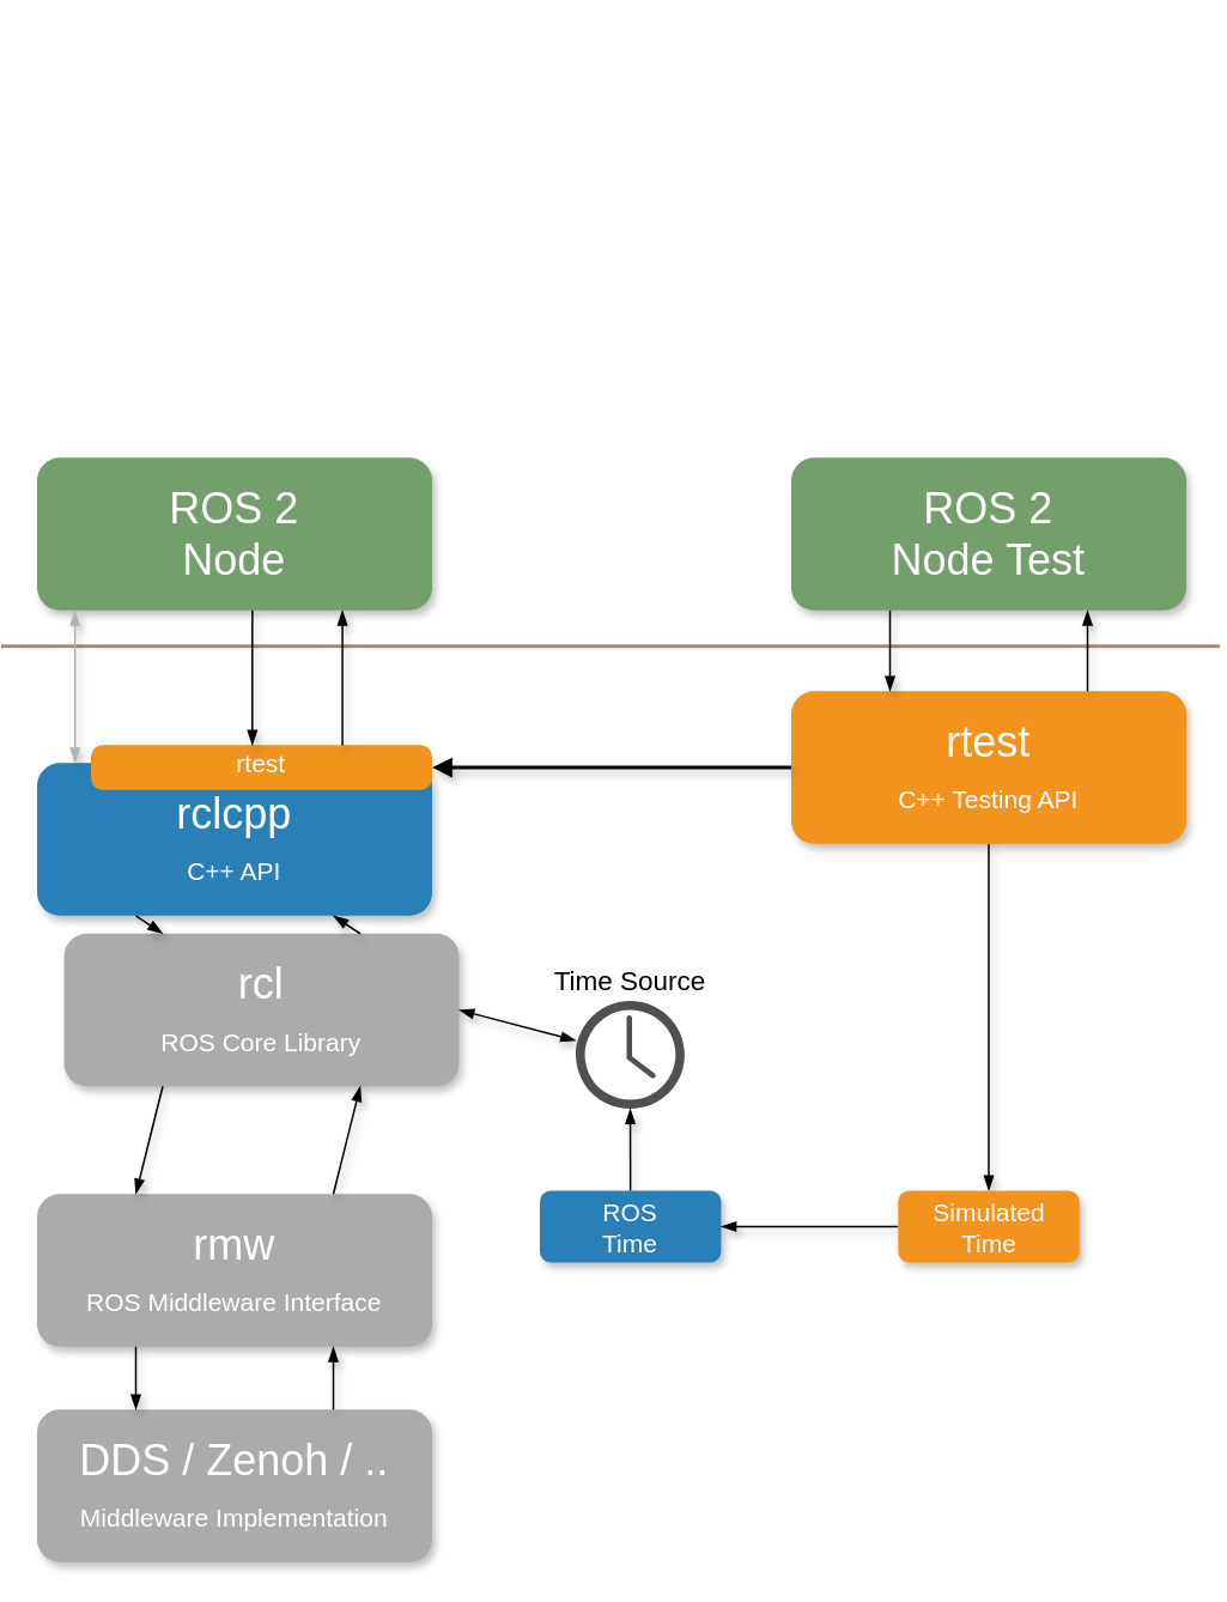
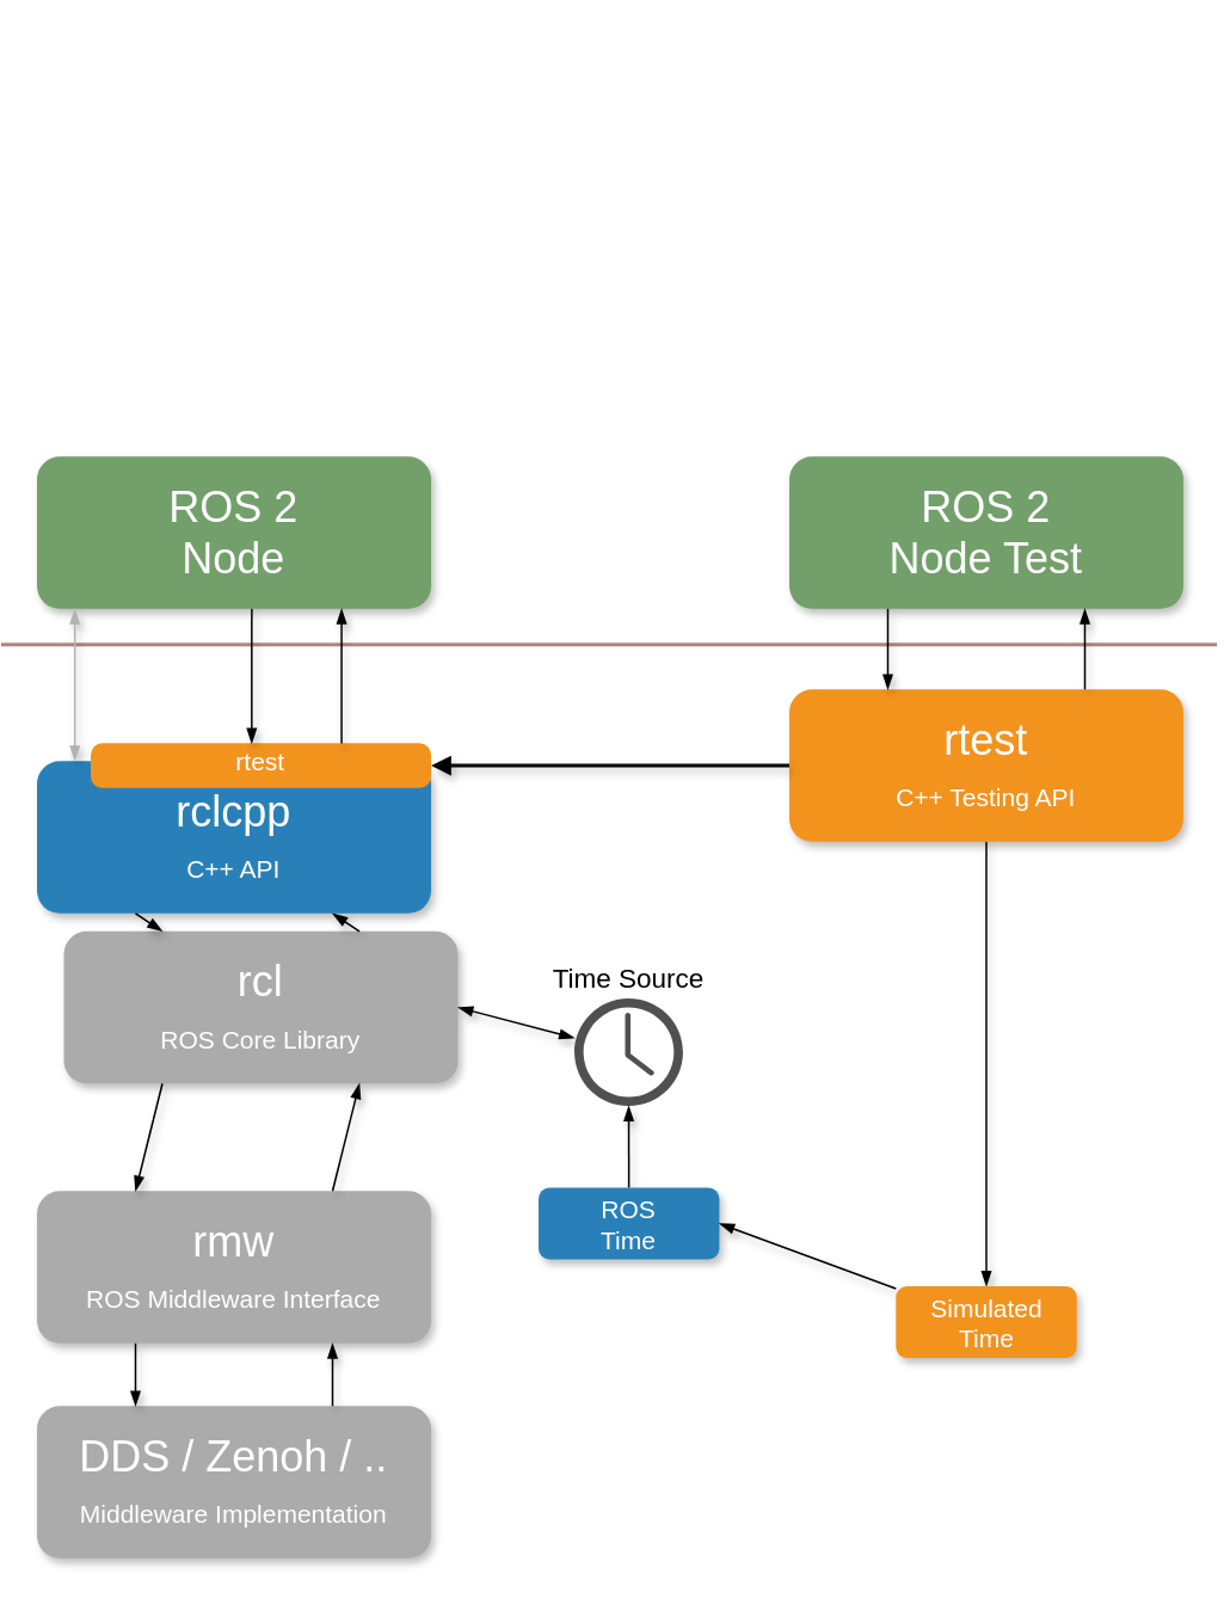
  <mxCell id="0" />
  <mxCell id="1" parent="0" />
  <mxCell id="2" value="" style="line;strokeWidth=2;direction=south;html=1;fillColor=none;fontSize=13;fontColor=#000000;align=center;strokeColor=light-dark(#ac8680, #ec8f82);rotation=90;" parent="1" vertex="1"><mxGeometry x="334.38" y="20" width="10" height="678.75" as="geometry" /></mxCell>
  <mxCell id="3" style="edgeStyle=none;shape=connector;curved=0;rounded=0;hachureGap=4;orthogonalLoop=1;jettySize=auto;html=1;entryX=0.5;entryY=0;entryDx=0;entryDy=0;shadow=1;strokeColor=default;align=center;verticalAlign=middle;fontFamily=Architects Daughter;fontSource=https%3A%2F%2Ffonts.googleapis.com%2Fcss%3Ffamily%3DArchitects%2BDaughter;fontSize=11;fontColor=default;labelBackgroundColor=default;startArrow=none;startFill=0;endArrow=blockThin;endFill=1;flowAnimation=0;targetPerimeterSpacing=0;" parent="1" source="4" target="29" edge="1"><mxGeometry relative="1" as="geometry" /></mxCell>
  <mxCell id="4" value="rtest&lt;br&gt;&lt;div&gt;&lt;font style=&quot;font-size: 14px;&quot;&gt;C++ Testing API&lt;/font&gt;&lt;/div&gt;" style="rounded=1;whiteSpace=wrap;html=1;strokeColor=none;strokeWidth=1;fillColor=#F2931E;fontSize=24;fontColor=#FFFFFF;align=center;gradientColor=none;gradientDirection=east;verticalAlign=middle;shadow=1;" parent="1" vertex="1"><mxGeometry x="440" y="384.37" width="220" height="85" as="geometry" /></mxCell>
  <mxCell id="5" value="rclcpp&lt;div&gt;&lt;font style=&quot;font-size: 14px;&quot;&gt;C++ API&lt;/font&gt;&lt;/div&gt;" style="rounded=1;whiteSpace=wrap;html=1;strokeColor=none;strokeWidth=1;fillColor=#2980B9;fontSize=24;fontColor=#FFFFFF;align=center;gradientColor=none;gradientDirection=east;verticalAlign=middle;shadow=1;fontFamily=Helvetica;" parent="1" vertex="1"><mxGeometry x="20" y="424.37" width="220" height="85" as="geometry" /></mxCell>
  <mxCell id="6" value="ROS 2&lt;div&gt;Node&lt;/div&gt;" style="rounded=1;whiteSpace=wrap;html=1;strokeColor=none;strokeWidth=1;fillColor=#739F6B;fontSize=24;fontColor=#FFFFFF;align=center;gradientColor=none;gradientDirection=east;verticalAlign=middle;shadow=1;fontFamily=Helvetica;" parent="1" vertex="1"><mxGeometry x="20" y="254.37" width="220" height="85" as="geometry" /></mxCell>
  <mxCell id="7" value="rcl&lt;div&gt;&lt;span style=&quot;font-size: 14px;&quot;&gt;ROS Core Library&lt;/span&gt;&lt;/div&gt;" style="rounded=1;whiteSpace=wrap;html=1;strokeColor=none;strokeWidth=1;fillColor=#ABABAB;fontSize=24;fontColor=#FFFFFF;align=center;gradientColor=none;gradientDirection=east;verticalAlign=middle;shadow=1;" parent="1" vertex="1"><mxGeometry x="35" y="519.37" width="220" height="85" as="geometry" /></mxCell>
  <mxCell id="8" value="rmw&lt;br&gt;&lt;div&gt;&lt;span style=&quot;font-size: 14px;&quot;&gt;ROS Middleware Interface&lt;/span&gt;&lt;/div&gt;" style="rounded=1;whiteSpace=wrap;html=1;strokeColor=none;strokeWidth=1;fillColor=#ABABAB;fontSize=24;fontColor=#FFFFFF;align=center;gradientColor=none;gradientDirection=east;verticalAlign=middle;shadow=1;" parent="1" vertex="1"><mxGeometry x="20" y="664.37" width="220" height="85" as="geometry" /></mxCell>
  <mxCell id="9" value="DDS / Zenoh / ..&lt;br&gt;&lt;div&gt;&lt;span style=&quot;font-size: 14px;&quot;&gt;Middleware Implementation&lt;/span&gt;&lt;/div&gt;" style="rounded=1;whiteSpace=wrap;html=1;strokeColor=none;strokeWidth=1;fillColor=#ABABAB;fontSize=24;fontColor=#FFFFFF;align=center;gradientColor=none;gradientDirection=east;verticalAlign=middle;shadow=1;" parent="1" vertex="1"><mxGeometry x="20" y="784.37" width="220" height="85" as="geometry" /></mxCell>
  <mxCell id="10" value="ROS 2&lt;div&gt;Node Test&lt;/div&gt;" style="rounded=1;whiteSpace=wrap;html=1;strokeColor=none;strokeWidth=1;fillColor=#739F6B;fontSize=24;fontColor=#FFFFFF;align=center;gradientColor=none;gradientDirection=east;verticalAlign=middle;shadow=1;fontFamily=Helvetica;" parent="1" vertex="1"><mxGeometry x="440" y="254.37" width="220" height="85" as="geometry" /></mxCell>
  <mxCell id="11" value="" style="endArrow=blockThin;html=1;rounded=0;shadow=1;hachureGap=4;strokeColor=default;align=center;verticalAlign=middle;fontFamily=Architects Daughter;fontSource=https%3A%2F%2Ffonts.googleapis.com%2Fcss%3Ffamily%3DArchitects%2BDaughter;fontSize=11;fontColor=default;labelBackgroundColor=default;flowAnimation=0;targetPerimeterSpacing=0;curved=0;endFill=1;exitX=0.25;exitY=1;exitDx=0;exitDy=0;entryX=0.25;entryY=0;entryDx=0;entryDy=0;" parent="1" source="5" target="7" edge="1"><mxGeometry width="50" height="50" relative="1" as="geometry"><mxPoint x="300" y="644.37" as="sourcePoint" /><mxPoint x="350" y="594.37" as="targetPoint" /></mxGeometry></mxCell>
  <mxCell id="12" value="" style="endArrow=blockThin;html=1;rounded=0;shadow=1;hachureGap=4;strokeColor=default;align=center;verticalAlign=middle;fontFamily=Architects Daughter;fontSource=https%3A%2F%2Ffonts.googleapis.com%2Fcss%3Ffamily%3DArchitects%2BDaughter;fontSize=11;fontColor=default;labelBackgroundColor=default;flowAnimation=0;targetPerimeterSpacing=0;curved=0;entryX=0.75;entryY=1;entryDx=0;entryDy=0;exitX=0.75;exitY=0;exitDx=0;exitDy=0;endFill=1;" parent="1" source="7" target="5" edge="1"><mxGeometry width="50" height="50" relative="1" as="geometry"><mxPoint x="300" y="644.37" as="sourcePoint" /><mxPoint x="350" y="594.37" as="targetPoint" /></mxGeometry></mxCell>
  <mxCell id="13" value="" style="endArrow=blockThin;html=1;rounded=0;shadow=1;hachureGap=4;strokeColor=default;align=center;verticalAlign=middle;fontFamily=Architects Daughter;fontSource=https%3A%2F%2Ffonts.googleapis.com%2Fcss%3Ffamily%3DArchitects%2BDaughter;fontSize=11;fontColor=default;labelBackgroundColor=default;flowAnimation=0;targetPerimeterSpacing=0;curved=0;endFill=1;exitX=0.25;exitY=1;exitDx=0;exitDy=0;entryX=0.25;entryY=0;entryDx=0;entryDy=0;" parent="1" source="7" target="8" edge="1"><mxGeometry width="50" height="50" relative="1" as="geometry"><mxPoint x="44.8" y="629.37" as="sourcePoint" /><mxPoint x="44.8" y="664.37" as="targetPoint" /></mxGeometry></mxCell>
  <mxCell id="14" value="" style="endArrow=blockThin;html=1;rounded=0;shadow=1;hachureGap=4;strokeColor=default;align=center;verticalAlign=middle;fontFamily=Architects Daughter;fontSource=https%3A%2F%2Ffonts.googleapis.com%2Fcss%3Ffamily%3DArchitects%2BDaughter;fontSize=11;fontColor=default;labelBackgroundColor=default;flowAnimation=0;targetPerimeterSpacing=0;curved=0;endFill=1;exitX=0.25;exitY=1;exitDx=0;exitDy=0;entryX=0.25;entryY=0;entryDx=0;entryDy=0;" parent="1" source="8" target="9" edge="1"><mxGeometry width="50" height="50" relative="1" as="geometry"><mxPoint x="0" y="734.37" as="sourcePoint" /><mxPoint x="0" y="769.37" as="targetPoint" /></mxGeometry></mxCell>
  <mxCell id="15" value="" style="endArrow=blockThin;html=1;rounded=0;shadow=1;hachureGap=4;strokeColor=default;align=center;verticalAlign=middle;fontFamily=Architects Daughter;fontSource=https%3A%2F%2Ffonts.googleapis.com%2Fcss%3Ffamily%3DArchitects%2BDaughter;fontSize=11;fontColor=default;labelBackgroundColor=default;flowAnimation=0;targetPerimeterSpacing=0;curved=0;entryX=0.75;entryY=1;entryDx=0;entryDy=0;exitX=0.75;exitY=0;exitDx=0;exitDy=0;endFill=1;" parent="1" source="8" target="7" edge="1"><mxGeometry width="50" height="50" relative="1" as="geometry"><mxPoint x="270" y="679.37" as="sourcePoint" /><mxPoint x="270" y="644.37" as="targetPoint" /></mxGeometry></mxCell>
  <mxCell id="16" value="" style="endArrow=blockThin;html=1;rounded=0;shadow=1;hachureGap=4;strokeColor=default;align=center;verticalAlign=middle;fontFamily=Architects Daughter;fontSource=https%3A%2F%2Ffonts.googleapis.com%2Fcss%3Ffamily%3DArchitects%2BDaughter;fontSize=11;fontColor=default;labelBackgroundColor=default;flowAnimation=0;targetPerimeterSpacing=0;curved=0;entryX=0.75;entryY=1;entryDx=0;entryDy=0;exitX=0.75;exitY=0;exitDx=0;exitDy=0;endFill=1;" parent="1" source="9" target="8" edge="1"><mxGeometry width="50" height="50" relative="1" as="geometry"><mxPoint x="280" y="779.37" as="sourcePoint" /><mxPoint x="280" y="744.37" as="targetPoint" /></mxGeometry></mxCell>
  <mxCell id="17" value="&lt;span style=&quot;font-size: 14px;&quot;&gt;rtest&lt;/span&gt;" style="rounded=1;whiteSpace=wrap;html=1;strokeColor=none;strokeWidth=1;fillColor=#F2931E;fontSize=24;fontColor=#FFFFFF;align=center;gradientColor=none;gradientDirection=east;verticalAlign=bottom;shadow=0;arcSize=26;" parent="1" vertex="1"><mxGeometry x="50" y="414.37" width="190" height="25" as="geometry" /></mxCell>
  <mxCell id="18" value="" style="endArrow=blockThin;html=1;rounded=0;shadow=1;hachureGap=4;strokeColor=default;align=center;verticalAlign=middle;fontFamily=Architects Daughter;fontSource=https%3A%2F%2Ffonts.googleapis.com%2Fcss%3Ffamily%3DArchitects%2BDaughter;fontSize=11;fontColor=default;labelBackgroundColor=default;flowAnimation=0;targetPerimeterSpacing=0;curved=0;entryX=0.773;entryY=1;entryDx=0;entryDy=0;exitX=0.737;exitY=0.004;exitDx=0;exitDy=0;endFill=1;entryPerimeter=0;exitPerimeter=0;" parent="1" source="17" target="6" edge="1"><mxGeometry width="50" height="50" relative="1" as="geometry"><mxPoint x="195" y="554.37" as="sourcePoint" /><mxPoint x="195" y="519.37" as="targetPoint" /></mxGeometry></mxCell>
  <mxCell id="19" value="" style="endArrow=blockThin;html=1;rounded=0;shadow=1;hachureGap=4;strokeColor=default;align=center;verticalAlign=middle;fontFamily=Architects Daughter;fontSource=https%3A%2F%2Ffonts.googleapis.com%2Fcss%3Ffamily%3DArchitects%2BDaughter;fontSize=11;fontColor=default;labelBackgroundColor=default;flowAnimation=0;targetPerimeterSpacing=0;curved=0;endFill=1;exitX=0.545;exitY=1;exitDx=0;exitDy=0;entryX=0.473;entryY=0.004;entryDx=0;entryDy=0;entryPerimeter=0;exitPerimeter=0;" parent="1" source="6" target="17" edge="1"><mxGeometry width="50" height="50" relative="1" as="geometry"><mxPoint x="85" y="519.37" as="sourcePoint" /><mxPoint x="85" y="554.37" as="targetPoint" /></mxGeometry></mxCell>
  <mxCell id="20" value="" style="endArrow=blockThin;html=1;rounded=0;shadow=1;hachureGap=4;strokeColor=#B3B3B3;align=center;verticalAlign=middle;fontFamily=Architects Daughter;fontSource=https%3A%2F%2Ffonts.googleapis.com%2Fcss%3Ffamily%3DArchitects%2BDaughter;fontSize=11;fontColor=default;labelBackgroundColor=default;flowAnimation=0;targetPerimeterSpacing=0;curved=0;endFill=1;exitX=0.096;exitY=1;exitDx=0;exitDy=0;entryX=0.096;entryY=-0.001;entryDx=0;entryDy=0;exitPerimeter=0;entryPerimeter=0;startArrow=blockThin;startFill=1;" parent="1" source="6" target="5" edge="1"><mxGeometry width="50" height="50" relative="1" as="geometry"><mxPoint x="95" y="529.37" as="sourcePoint" /><mxPoint x="95" y="564.37" as="targetPoint" /></mxGeometry></mxCell>
  <mxCell id="21" value="" style="endArrow=none;startArrow=block;html=1;rounded=0;shadow=1;hachureGap=4;strokeColor=default;align=center;verticalAlign=middle;fontFamily=Architects Daughter;fontSource=https%3A%2F%2Ffonts.googleapis.com%2Fcss%3Ffamily%3DArchitects%2BDaughter;fontSize=11;fontColor=default;labelBackgroundColor=default;flowAnimation=0;targetPerimeterSpacing=0;curved=0;exitX=1;exitY=0.5;exitDx=0;exitDy=0;entryX=0;entryY=0.5;entryDx=0;entryDy=0;strokeWidth=2;startFill=1;endFill=1;" parent="1" source="17" target="4" edge="1"><mxGeometry width="50" height="50" relative="1" as="geometry"><mxPoint x="270" y="519.37" as="sourcePoint" /><mxPoint x="430" y="519.37" as="targetPoint" /></mxGeometry></mxCell>
  <mxCell id="22" value="" style="endArrow=blockThin;html=1;rounded=0;shadow=1;hachureGap=4;strokeColor=default;align=center;verticalAlign=middle;fontFamily=Architects Daughter;fontSource=https%3A%2F%2Ffonts.googleapis.com%2Fcss%3Ffamily%3DArchitects%2BDaughter;fontSize=11;fontColor=default;labelBackgroundColor=default;flowAnimation=0;targetPerimeterSpacing=0;curved=0;endFill=1;exitX=0.25;exitY=1;exitDx=0;exitDy=0;entryX=0.25;entryY=0;entryDx=0;entryDy=0;" parent="1" source="10" target="4" edge="1"><mxGeometry width="50" height="50" relative="1" as="geometry"><mxPoint x="120" y="514.37" as="sourcePoint" /><mxPoint x="120" y="549.37" as="targetPoint" /></mxGeometry></mxCell>
  <mxCell id="23" value="" style="endArrow=blockThin;html=1;rounded=0;shadow=1;hachureGap=4;strokeColor=default;align=center;verticalAlign=middle;fontFamily=Architects Daughter;fontSource=https%3A%2F%2Ffonts.googleapis.com%2Fcss%3Ffamily%3DArchitects%2BDaughter;fontSize=11;fontColor=default;labelBackgroundColor=default;flowAnimation=0;targetPerimeterSpacing=0;curved=0;entryX=0.75;entryY=1;entryDx=0;entryDy=0;exitX=0.75;exitY=0;exitDx=0;exitDy=0;endFill=1;" parent="1" source="4" target="10" edge="1"><mxGeometry width="50" height="50" relative="1" as="geometry"><mxPoint x="230" y="549.37" as="sourcePoint" /><mxPoint x="230" y="514.37" as="targetPoint" /></mxGeometry></mxCell>
  <mxCell id="24" style="edgeStyle=none;shape=connector;curved=0;rounded=0;hachureGap=4;orthogonalLoop=1;jettySize=auto;html=1;entryX=1;entryY=0.5;entryDx=0;entryDy=0;shadow=1;strokeColor=default;align=center;verticalAlign=middle;fontFamily=Architects Daughter;fontSource=https%3A%2F%2Ffonts.googleapis.com%2Fcss%3Ffamily%3DArchitects%2BDaughter;fontSize=11;fontColor=default;labelBackgroundColor=default;startArrow=blockThin;startFill=1;endArrow=blockThin;endFill=1;flowAnimation=0;targetPerimeterSpacing=0;" parent="1" source="25" target="7" edge="1"><mxGeometry relative="1" as="geometry" /></mxCell>
  <mxCell id="25" value="Time Source" style="pointerEvents=1;shadow=0;dashed=0;html=1;strokeColor=none;fillColor=#505050;labelPosition=center;verticalLabelPosition=top;verticalAlign=bottom;outlineConnect=0;align=center;shape=mxgraph.office.concepts.clock;hachureGap=4;fontFamily=Helvetica;fontSize=15;fontColor=default;labelBackgroundColor=none;" parent="1" vertex="1"><mxGeometry x="320" y="556.87" width="60.62" height="60" as="geometry" /></mxCell>
  <mxCell id="26" style="edgeStyle=none;shape=connector;curved=0;rounded=0;hachureGap=4;orthogonalLoop=1;jettySize=auto;html=1;shadow=1;strokeColor=default;align=center;verticalAlign=middle;fontFamily=Architects Daughter;fontSource=https%3A%2F%2Ffonts.googleapis.com%2Fcss%3Ffamily%3DArchitects%2BDaughter;fontSize=11;fontColor=default;labelBackgroundColor=default;startArrow=none;startFill=0;endArrow=blockThin;endFill=1;flowAnimation=0;targetPerimeterSpacing=0;" parent="1" source="27" target="25" edge="1"><mxGeometry relative="1" as="geometry" /></mxCell>
  <mxCell id="27" value="ROS&lt;br&gt;&lt;div&gt;Time&lt;/div&gt;" style="rounded=1;whiteSpace=wrap;html=1;strokeColor=none;strokeWidth=1;fillColor=#2980B9;fontSize=14;fontColor=#FFFFFF;align=center;gradientColor=none;gradientDirection=east;verticalAlign=middle;shadow=1;fontFamily=Helvetica;" parent="1" vertex="1"><mxGeometry x="300" y="662.5" width="100.93" height="40" as="geometry" /></mxCell>
  <mxCell id="28" style="edgeStyle=none;shape=connector;curved=0;rounded=0;hachureGap=4;orthogonalLoop=1;jettySize=auto;html=1;entryX=1;entryY=0.5;entryDx=0;entryDy=0;shadow=1;strokeColor=default;align=center;verticalAlign=middle;fontFamily=Architects Daughter;fontSource=https%3A%2F%2Ffonts.googleapis.com%2Fcss%3Ffamily%3DArchitects%2BDaughter;fontSize=11;fontColor=default;labelBackgroundColor=default;startArrow=none;startFill=0;endArrow=blockThin;endFill=1;flowAnimation=0;targetPerimeterSpacing=0;" parent="1" source="29" target="27" edge="1"><mxGeometry relative="1" as="geometry" /></mxCell>
- <mxCell id="29" value="Simulated&lt;br&gt;&lt;div&gt;Time&lt;/div&gt;" style="rounded=1;whiteSpace=wrap;html=1;strokeColor=none;strokeWidth=1;fillColor=#F2931E;fontSize=14;fontColor=#FFFFFF;align=center;gradientColor=none;gradientDirection=east;verticalAlign=middle;shadow=1;" parent="1" vertex="1"><mxGeometry x="499.54" y="662.5" width="100.93" height="40" as="geometry" /></mxCell>
+ <mxCell id="29" value="Simulated&lt;br&gt;&lt;div&gt;Time&lt;/div&gt;" style="rounded=1;whiteSpace=wrap;html=1;strokeColor=none;strokeWidth=1;fillColor=#F2931E;fontSize=14;fontColor=#FFFFFF;align=center;gradientColor=none;gradientDirection=east;verticalAlign=middle;shadow=1;" parent="1" vertex="1"><mxGeometry x="499.54" y="717.5" width="100.93" height="40" as="geometry" /></mxCell>
